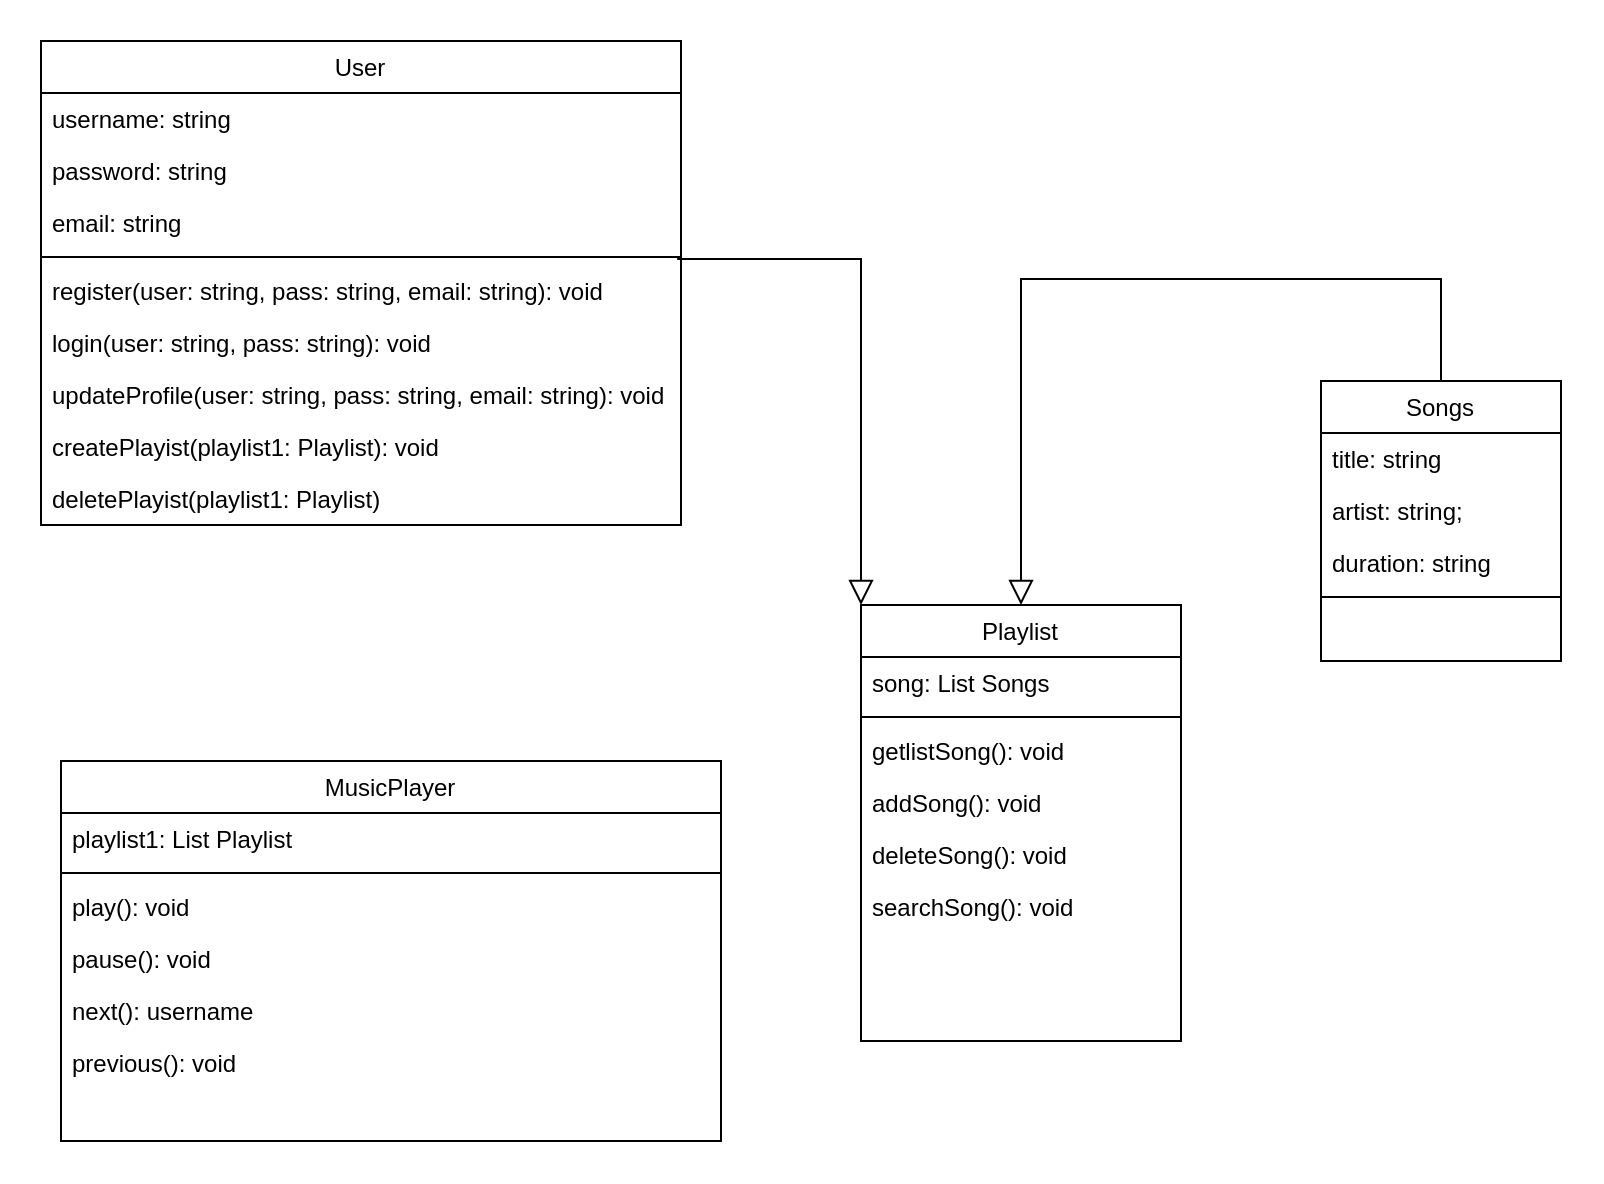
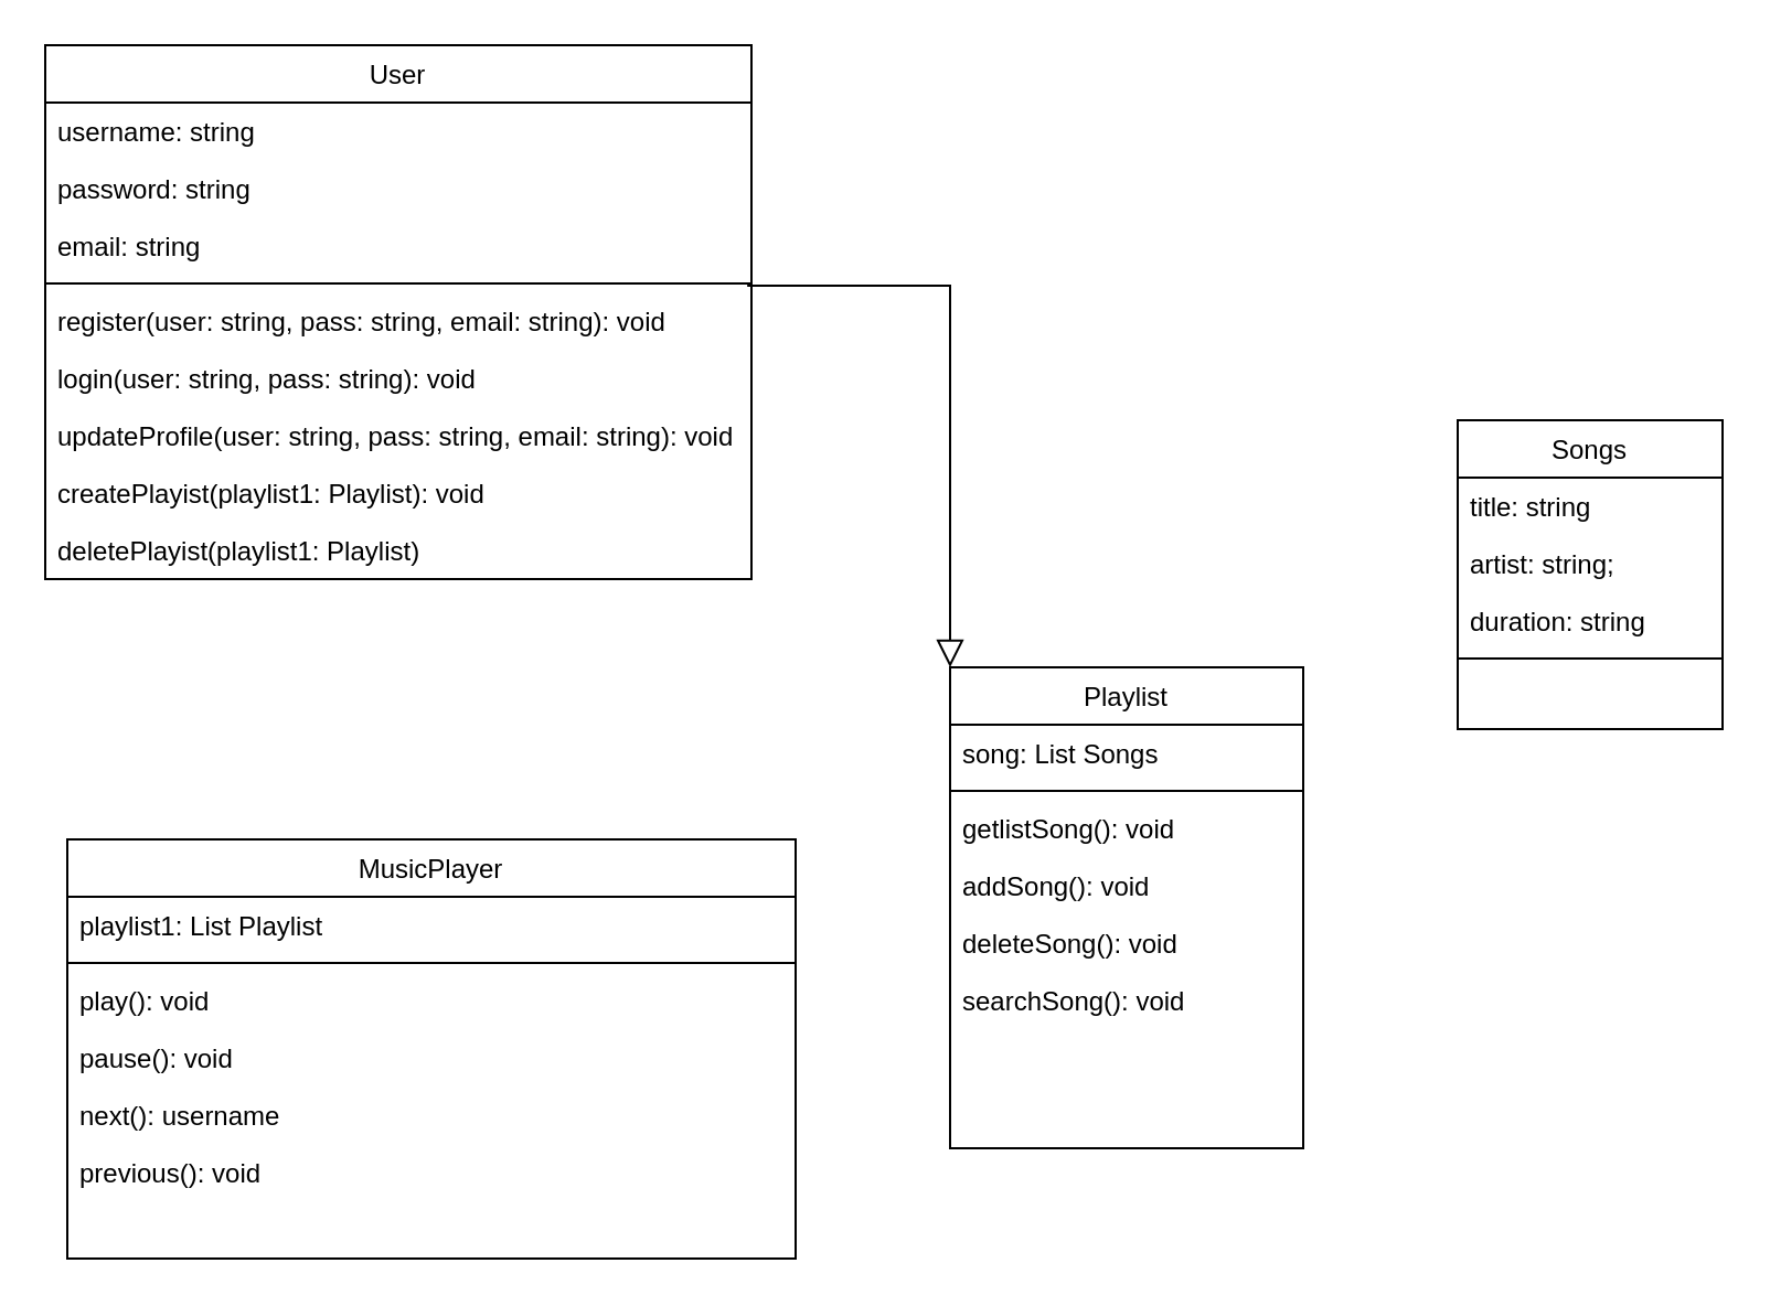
  <mxCell id="0" />
  <mxCell id="1" parent="0" />
  <mxCell id="2" value="User" style="swimlane;fontStyle=0;align=center;verticalAlign=top;childLayout=stackLayout;horizontal=1;startSize=26;horizontalStack=0;resizeParent=1;resizeLast=0;collapsible=1;marginBottom=0;rounded=0;shadow=0;strokeWidth=1;" vertex="1" parent="1"><mxGeometry x="20" y="20" width="320" height="242" as="geometry"><mxRectangle x="230" y="140" width="160" height="26" as="alternateBounds" /></mxGeometry></mxCell>
  <mxCell id="3" value="username: string" style="text;align=left;verticalAlign=top;spacingLeft=4;spacingRight=4;overflow=hidden;rotatable=0;points=[[0,0.5],[1,0.5]];portConstraint=eastwest;" vertex="1" parent="2"><mxGeometry y="26" width="320" height="26" as="geometry" /></mxCell>
  <mxCell id="4" value="password: string" style="text;align=left;verticalAlign=top;spacingLeft=4;spacingRight=4;overflow=hidden;rotatable=0;points=[[0,0.5],[1,0.5]];portConstraint=eastwest;rounded=0;shadow=0;html=0;" vertex="1" parent="2"><mxGeometry y="52" width="320" height="26" as="geometry" /></mxCell>
  <mxCell id="5" value="email: string" style="text;align=left;verticalAlign=top;spacingLeft=4;spacingRight=4;overflow=hidden;rotatable=0;points=[[0,0.5],[1,0.5]];portConstraint=eastwest;rounded=0;shadow=0;html=0;" vertex="1" parent="2"><mxGeometry y="78" width="320" height="26" as="geometry" /></mxCell>
  <mxCell id="6" value="" style="line;html=1;strokeWidth=1;align=left;verticalAlign=middle;spacingTop=-1;spacingLeft=3;spacingRight=3;rotatable=0;labelPosition=right;points=[];portConstraint=eastwest;" vertex="1" parent="2"><mxGeometry y="104" width="320" height="8" as="geometry" /></mxCell>
  <mxCell id="7" value="register(user: string, pass: string, email: string): void" style="text;align=left;verticalAlign=top;spacingLeft=4;spacingRight=4;overflow=hidden;rotatable=0;points=[[0,0.5],[1,0.5]];portConstraint=eastwest;" vertex="1" parent="2"><mxGeometry y="112" width="320" height="26" as="geometry" /></mxCell>
  <mxCell id="8" value="login(user: string, pass: string): void" style="text;align=left;verticalAlign=top;spacingLeft=4;spacingRight=4;overflow=hidden;rotatable=0;points=[[0,0.5],[1,0.5]];portConstraint=eastwest;" vertex="1" parent="2"><mxGeometry y="138" width="320" height="26" as="geometry" /></mxCell>
  <mxCell id="9" value="updateProfile(user: string, pass: string, email: string): void" style="text;align=left;verticalAlign=top;spacingLeft=4;spacingRight=4;overflow=hidden;rotatable=0;points=[[0,0.5],[1,0.5]];portConstraint=eastwest;" vertex="1" parent="2"><mxGeometry y="164" width="320" height="26" as="geometry" /></mxCell>
  <mxCell id="10" value="createPlayist(playlist1: Playlist): void" style="text;align=left;verticalAlign=top;spacingLeft=4;spacingRight=4;overflow=hidden;rotatable=0;points=[[0,0.5],[1,0.5]];portConstraint=eastwest;" vertex="1" parent="2"><mxGeometry y="190" width="320" height="26" as="geometry" /></mxCell>
  <mxCell id="11" value="deletePlayist(playlist1: Playlist)" style="text;align=left;verticalAlign=top;spacingLeft=4;spacingRight=4;overflow=hidden;rotatable=0;points=[[0,0.5],[1,0.5]];portConstraint=eastwest;" vertex="1" parent="2"><mxGeometry y="216" width="320" height="26" as="geometry" /></mxCell>
  <mxCell id="12" value="MusicPlayer" style="swimlane;fontStyle=0;align=center;verticalAlign=top;childLayout=stackLayout;horizontal=1;startSize=26;horizontalStack=0;resizeParent=1;resizeLast=0;collapsible=1;marginBottom=0;rounded=0;shadow=0;strokeWidth=1;" vertex="1" parent="1"><mxGeometry x="30" y="380" width="330" height="190" as="geometry"><mxRectangle x="130" y="380" width="160" height="26" as="alternateBounds" /></mxGeometry></mxCell>
  <mxCell id="13" value="playlist1: List Playlist" style="text;align=left;verticalAlign=top;spacingLeft=4;spacingRight=4;overflow=hidden;rotatable=0;points=[[0,0.5],[1,0.5]];portConstraint=eastwest;" vertex="1" parent="12"><mxGeometry y="26" width="330" height="26" as="geometry" /></mxCell>
  <mxCell id="14" value="" style="line;html=1;strokeWidth=1;align=left;verticalAlign=middle;spacingTop=-1;spacingLeft=3;spacingRight=3;rotatable=0;labelPosition=right;points=[];portConstraint=eastwest;" vertex="1" parent="12"><mxGeometry y="52" width="330" height="8" as="geometry" /></mxCell>
  <mxCell id="15" value="play(): void" style="text;align=left;verticalAlign=top;spacingLeft=4;spacingRight=4;overflow=hidden;rotatable=0;points=[[0,0.5],[1,0.5]];portConstraint=eastwest;fontStyle=0" vertex="1" parent="12"><mxGeometry y="60" width="330" height="26" as="geometry" /></mxCell>
  <mxCell id="16" value="pause(): void" style="text;align=left;verticalAlign=top;spacingLeft=4;spacingRight=4;overflow=hidden;rotatable=0;points=[[0,0.5],[1,0.5]];portConstraint=eastwest;" vertex="1" parent="12"><mxGeometry y="86" width="330" height="26" as="geometry" /></mxCell>
  <mxCell id="17" value="next(): username" style="text;align=left;verticalAlign=top;spacingLeft=4;spacingRight=4;overflow=hidden;rotatable=0;points=[[0,0.5],[1,0.5]];portConstraint=eastwest;" vertex="1" parent="12"><mxGeometry y="112" width="330" height="26" as="geometry" /></mxCell>
  <mxCell id="18" value="previous(): void" style="text;align=left;verticalAlign=top;spacingLeft=4;spacingRight=4;overflow=hidden;rotatable=0;points=[[0,0.5],[1,0.5]];portConstraint=eastwest;" vertex="1" parent="12"><mxGeometry y="138" width="330" height="26" as="geometry" /></mxCell>
  <mxCell id="19" value="Songs" style="swimlane;fontStyle=0;align=center;verticalAlign=top;childLayout=stackLayout;horizontal=1;startSize=26;horizontalStack=0;resizeParent=1;resizeLast=0;collapsible=1;marginBottom=0;rounded=0;shadow=0;strokeWidth=1;" vertex="1" parent="1"><mxGeometry x="660" y="190" width="120" height="140" as="geometry"><mxRectangle x="550" y="140" width="160" height="26" as="alternateBounds" /></mxGeometry></mxCell>
  <mxCell id="20" value="title: string" style="text;align=left;verticalAlign=top;spacingLeft=4;spacingRight=4;overflow=hidden;rotatable=0;points=[[0,0.5],[1,0.5]];portConstraint=eastwest;" vertex="1" parent="19"><mxGeometry y="26" width="120" height="26" as="geometry" /></mxCell>
  <mxCell id="21" value="artist: string;" style="text;align=left;verticalAlign=top;spacingLeft=4;spacingRight=4;overflow=hidden;rotatable=0;points=[[0,0.5],[1,0.5]];portConstraint=eastwest;rounded=0;shadow=0;html=0;" vertex="1" parent="19"><mxGeometry y="52" width="120" height="26" as="geometry" /></mxCell>
  <mxCell id="22" value="duration: string" style="text;align=left;verticalAlign=top;spacingLeft=4;spacingRight=4;overflow=hidden;rotatable=0;points=[[0,0.5],[1,0.5]];portConstraint=eastwest;rounded=0;shadow=0;html=0;" vertex="1" parent="19"><mxGeometry y="78" width="120" height="26" as="geometry" /></mxCell>
  <mxCell id="23" value="" style="line;html=1;strokeWidth=1;align=left;verticalAlign=middle;spacingTop=-1;spacingLeft=3;spacingRight=3;rotatable=0;labelPosition=right;points=[];portConstraint=eastwest;" vertex="1" parent="19"><mxGeometry y="104" width="120" height="8" as="geometry" /></mxCell>
  <mxCell id="24" value="" style="endArrow=block;endSize=10;endFill=0;shadow=0;strokeWidth=1;rounded=0;curved=0;edgeStyle=elbowEdgeStyle;elbow=vertical;entryX=0.5;entryY=1;entryDx=0;entryDy=0;exitX=0.5;exitY=0;exitDx=0;exitDy=0;" edge="1" parent="1" source="26"><mxGeometry width="160" relative="1" as="geometry"><mxPoint x="370" y="430" as="sourcePoint" /><mxPoint x="550" y="326" as="targetPoint" /></mxGeometry></mxCell>
  <mxCell id="25" value="Text" style="edgeLabel;html=1;align=center;verticalAlign=middle;resizable=0;points=[];" vertex="1" connectable="0" parent="24"><mxGeometry x="0.52" y="-4" relative="1" as="geometry"><mxPoint as="offset" /></mxGeometry></mxCell>
  <mxCell id="26" value="Playlist" style="swimlane;fontStyle=0;align=center;verticalAlign=top;childLayout=stackLayout;horizontal=1;startSize=26;horizontalStack=0;resizeParent=1;resizeLast=0;collapsible=1;marginBottom=0;rounded=0;shadow=0;strokeWidth=1;" vertex="1" parent="1"><mxGeometry x="430" y="302" width="160" height="218" as="geometry"><mxRectangle x="550" y="140" width="160" height="26" as="alternateBounds" /></mxGeometry></mxCell>
  <mxCell id="27" value="song: List Songs" style="text;align=left;verticalAlign=top;spacingLeft=4;spacingRight=4;overflow=hidden;rotatable=0;points=[[0,0.5],[1,0.5]];portConstraint=eastwest;" vertex="1" parent="26"><mxGeometry y="26" width="160" height="26" as="geometry" /></mxCell>
  <mxCell id="28" value="" style="line;html=1;strokeWidth=1;align=left;verticalAlign=middle;spacingTop=-1;spacingLeft=3;spacingRight=3;rotatable=0;labelPosition=right;points=[];portConstraint=eastwest;" vertex="1" parent="26"><mxGeometry y="52" width="160" height="8" as="geometry" /></mxCell>
  <mxCell id="29" value="getlistSong(): void" style="text;align=left;verticalAlign=top;spacingLeft=4;spacingRight=4;overflow=hidden;rotatable=0;points=[[0,0.5],[1,0.5]];portConstraint=eastwest;" vertex="1" parent="26"><mxGeometry y="60" width="160" height="26" as="geometry" /></mxCell>
  <mxCell id="30" value="addSong(): void" style="text;align=left;verticalAlign=top;spacingLeft=4;spacingRight=4;overflow=hidden;rotatable=0;points=[[0,0.5],[1,0.5]];portConstraint=eastwest;" vertex="1" parent="26"><mxGeometry y="86" width="160" height="26" as="geometry" /></mxCell>
  <mxCell id="31" value="deleteSong(): void" style="text;align=left;verticalAlign=top;spacingLeft=4;spacingRight=4;overflow=hidden;rotatable=0;points=[[0,0.5],[1,0.5]];portConstraint=eastwest;" vertex="1" parent="26"><mxGeometry y="112" width="160" height="26" as="geometry" /></mxCell>
  <mxCell id="32" value="searchSong(): void" style="text;align=left;verticalAlign=top;spacingLeft=4;spacingRight=4;overflow=hidden;rotatable=0;points=[[0,0.5],[1,0.5]];portConstraint=eastwest;" vertex="1" parent="26"><mxGeometry y="138" width="160" height="26" as="geometry" /></mxCell>
  <mxCell id="33" value="" style="endArrow=block;endSize=10;endFill=0;shadow=0;strokeWidth=1;rounded=0;curved=0;edgeStyle=elbowEdgeStyle;elbow=vertical;exitX=0.994;exitY=1.192;exitDx=0;exitDy=0;exitPerimeter=0;" edge="1" parent="1" source="5" target="26"><mxGeometry width="160" relative="1" as="geometry"><mxPoint x="199" y="384" as="sourcePoint" /><mxPoint x="500" y="290" as="targetPoint" /><Array as="points"><mxPoint x="430" y="129" /></Array></mxGeometry></mxCell>
- <mxCell id="34" value="" style="endArrow=block;endSize=10;endFill=0;shadow=0;strokeWidth=1;rounded=0;curved=0;edgeStyle=elbowEdgeStyle;elbow=vertical;exitX=0.5;exitY=0;exitDx=0;exitDy=0;entryX=0.5;entryY=0;entryDx=0;entryDy=0;" edge="1" parent="1" source="19" target="26"><mxGeometry width="160" relative="1" as="geometry"><mxPoint x="348" y="139" as="sourcePoint" /><mxPoint x="440" y="312" as="targetPoint" /><Array as="points"><mxPoint x="440" y="139" /></Array></mxGeometry></mxCell>
